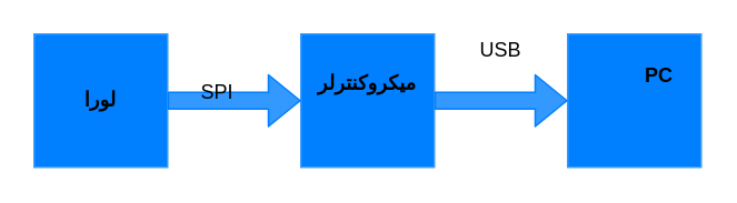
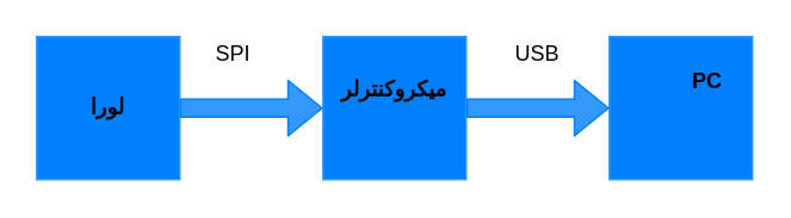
  <mxCell id="0" />
  <mxCell id="1" parent="0" />
  <mxCell id="2" value="" style="edgeStyle=orthogonalEdgeStyle;rounded=0;orthogonalLoop=1;jettySize=auto;html=1;" edge="1" parent="1" source="4" target="5"><mxGeometry relative="1" as="geometry" /></mxCell>
  <mxCell id="3" value="" style="edgeStyle=orthogonalEdgeStyle;rounded=0;orthogonalLoop=1;jettySize=auto;html=1;" edge="1" parent="1" source="4" target="6"><mxGeometry relative="1" as="geometry" /></mxCell>
  <mxCell id="4" value="" style="whiteSpace=wrap;html=1;aspect=fixed;fillColor=#007FFF;strokeColor=#3399FF;" vertex="1" parent="1"><mxGeometry x="180" y="20" width="80" height="80" as="geometry" /></mxCell>
  <mxCell id="5" value="" style="whiteSpace=wrap;html=1;aspect=fixed;fillColor=#007FFF;strokeColor=#3399FF;" vertex="1" parent="1"><mxGeometry x="340" y="20" width="80" height="80" as="geometry" /></mxCell>
  <mxCell id="6" value="" style="whiteSpace=wrap;html=1;aspect=fixed;fillColor=#007FFF;strokeColor=#3399FF;" vertex="1" parent="1"><mxGeometry x="20" y="20" width="80" height="80" as="geometry" /></mxCell>
  <mxCell id="7" value="" style="shape=flexArrow;endArrow=classic;html=1;strokeColor=#007FFF;fillColor=#3399FF;entryX=0;entryY=0.5;entryDx=0;entryDy=0;" edge="1" parent="1" target="4"><mxGeometry width="50" height="50" relative="1" as="geometry"><mxPoint x="100" y="60" as="sourcePoint" /><mxPoint x="150" y="10" as="targetPoint" /></mxGeometry></mxCell>
  <mxCell id="8" value="" style="shape=flexArrow;endArrow=classic;html=1;strokeColor=#007FFF;fillColor=#3399FF;" edge="1" parent="1"><mxGeometry width="50" height="50" relative="1" as="geometry"><mxPoint x="260" y="60" as="sourcePoint" /><mxPoint x="340" y="60" as="targetPoint" /></mxGeometry></mxCell>
  <mxCell id="9" value="&lt;b&gt;لورا&lt;/b&gt;" style="text;html=1;strokeColor=none;fillColor=none;align=center;verticalAlign=middle;whiteSpace=wrap;rounded=0;" vertex="1" parent="1"><mxGeometry x="40" y="50" width="40" height="20" as="geometry" /></mxCell>
  <mxCell id="10" value="&lt;b&gt;میکروکنترلر&lt;/b&gt;" style="text;html=1;strokeColor=none;fillColor=none;align=center;verticalAlign=middle;whiteSpace=wrap;rounded=0;" vertex="1" parent="1"><mxGeometry x="200" y="40" width="40" height="20" as="geometry" /></mxCell>
  <mxCell id="11" value="&lt;b&gt;PC&lt;br&gt;&lt;/b&gt;" style="text;html=1;strokeColor=none;fillColor=none;align=center;verticalAlign=middle;whiteSpace=wrap;rounded=0;" vertex="1" parent="1"><mxGeometry x="375" y="35" width="40" height="20" as="geometry" /></mxCell>
- <mxCell id="12" value="SPI" style="text;html=1;strokeColor=none;fillColor=none;align=center;verticalAlign=middle;whiteSpace=wrap;rounded=0;" vertex="1" parent="1"><mxGeometry x="110" y="45" width="40" height="20" as="geometry" /></mxCell>
+ <mxCell id="12" value="SPI" style="text;html=1;strokeColor=none;fillColor=none;align=center;verticalAlign=middle;whiteSpace=wrap;rounded=0;" vertex="1" parent="1"><mxGeometry x="110" y="20" width="40" height="20" as="geometry" /></mxCell>
  <mxCell id="13" value="USB" style="text;html=1;strokeColor=none;fillColor=none;align=center;verticalAlign=middle;whiteSpace=wrap;rounded=0;" vertex="1" parent="1"><mxGeometry x="280" y="20" width="40" height="20" as="geometry" /></mxCell>
